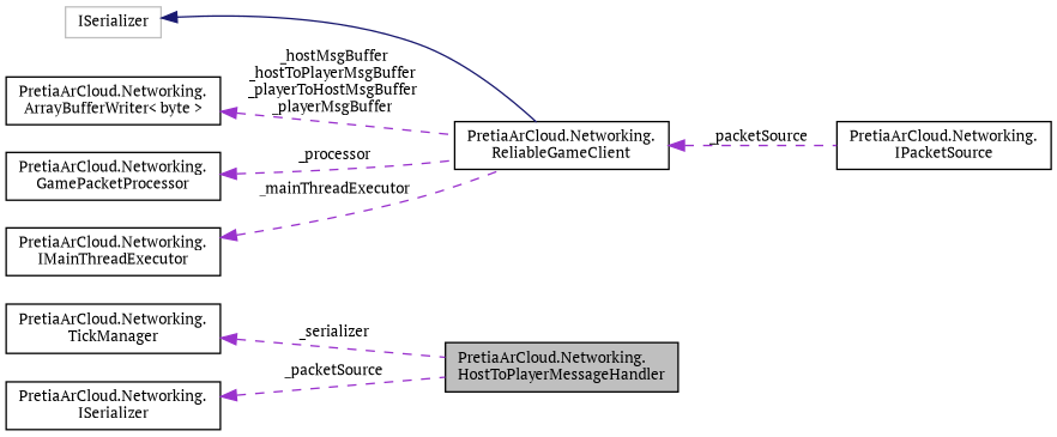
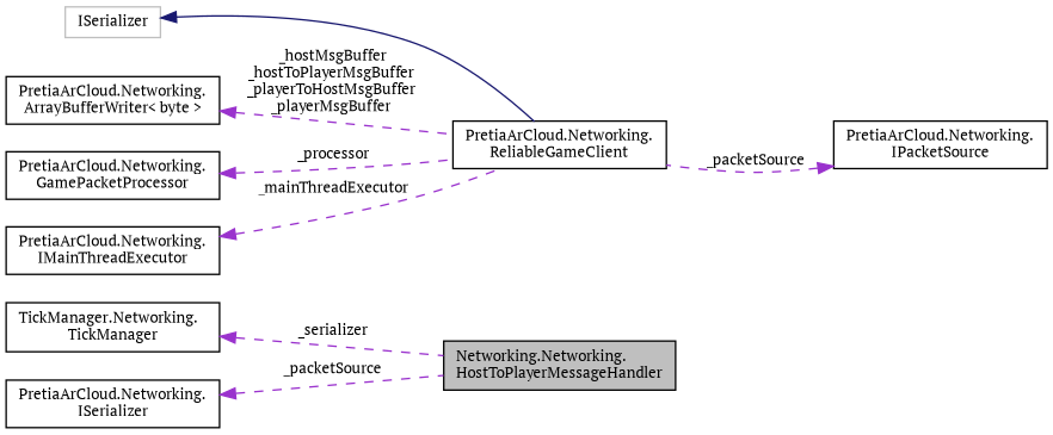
  digraph {
    fontname="PT Serif"
    rankdir=LR
    node [color=black fillcolor=white fontname="PT Serif" fontsize=10 shape=record style=filled]
    edge [color=darkorchid3 dir=back fontname="PT Serif" fontsize=10 labelfontname=Helvetica labelfontsize=10 style=dashed]
-   n1 [fillcolor=grey75 fontcolor=black height=0.2 label="PretiaArCloud.Networking.\lHostToPlayerMessageHandler" width=0.4]
+   n1 [fillcolor=grey75 fontcolor=black height=0.2 label="Networking.Networking.\lHostToPlayerMessageHandler" width=0.4]
    n2 [height=0.2 label="PretiaArCloud.Networking.\lReliableGameClient" width=0.4]
    n3 [color=grey75 height=0.2 label=ISerializer width=0.4]
    n4 [height=0.2 label="PretiaArCloud.Networking.\lArrayBufferWriter\< byte \>" width=0.4]
    n5 [height=0.2 label="PretiaArCloud.Networking.\lGamePacketProcessor" width=0.4]
    n6 [height=0.2 label="PretiaArCloud.Networking.\lIMainThreadExecutor" width=0.4]
    n7 [height=0.2 label="PretiaArCloud.Networking.\lIPacketSource" width=0.4]
-   n8 [height=0.2 label="PretiaArCloud.Networking.\lTickManager" width=0.4]
+   n8 [height=0.2 label="TickManager.Networking.\lTickManager" width=0.4]
    n9 [height=0.2 label="PretiaArCloud.Networking.\lISerializer" width=0.4]
    n3 -> n2 [color=midnightblue style=solid]
    n4 -> n2 [label=" _hostMsgBuffer\n_hostToPlayerMsgBuffer\n_playerToHostMsgBuffer\n_playerMsgBuffer"]
    n5 -> n2 [label=" _processor"]
    n6 -> n2 [label=" _mainThreadExecutor"]
-   n2 -> n7 [label=" _packetSource"]
+   n7 -> n2 [label=" _packetSource"]
    n8 -> n1 [label=" _serializer"]
    n9 -> n1 [label=" _packetSource"]
  }
